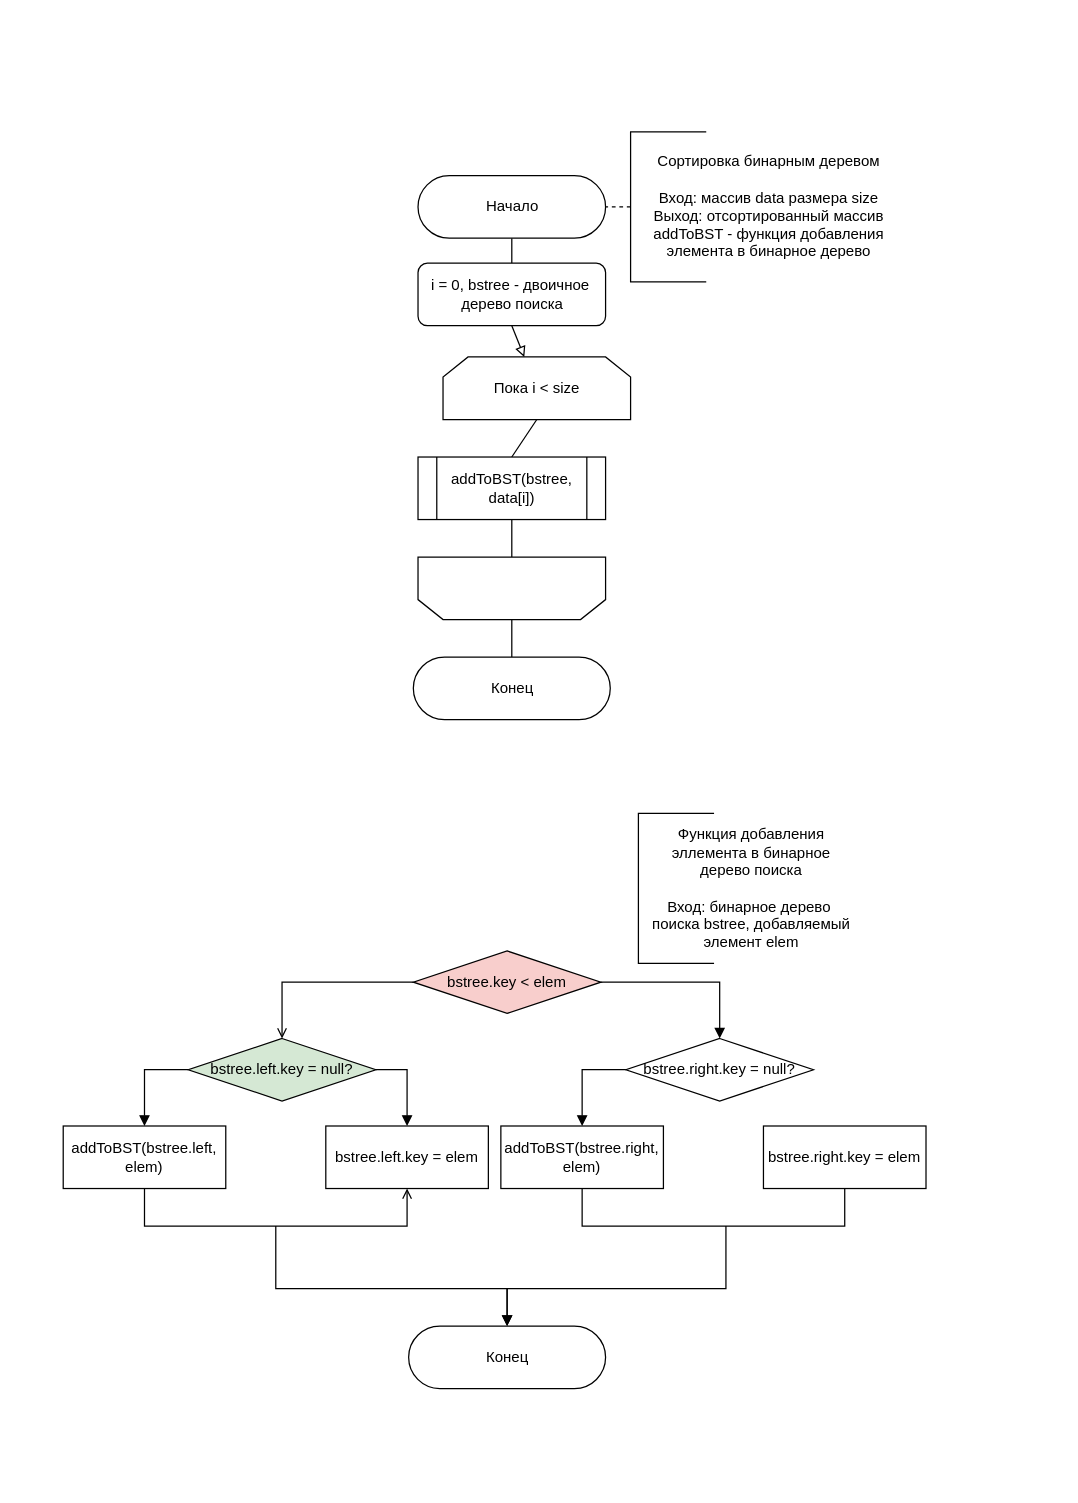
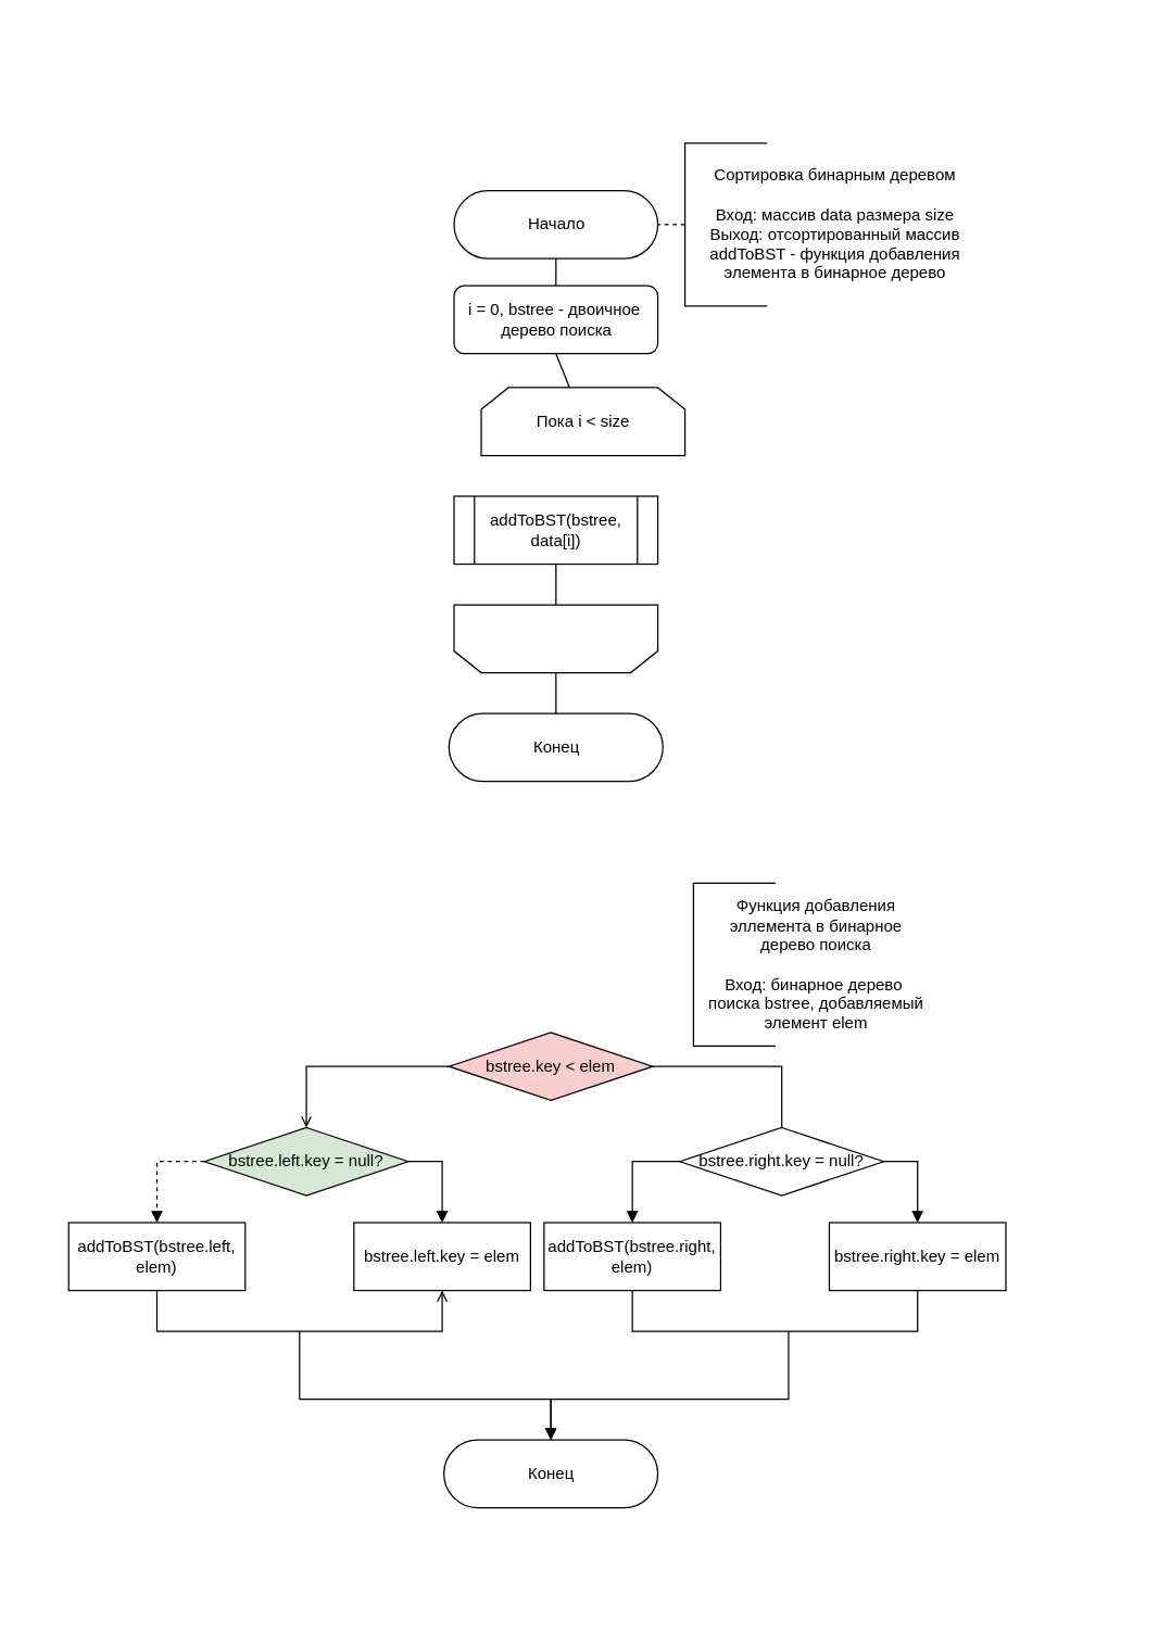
  <mxCell id="0" />
  <mxCell id="1" parent="0" />
  <mxCell id="2" value="" style="whiteSpace=wrap;html=1;fillColor=none;strokeColor=none;" parent="1" vertex="1"><mxGeometry width="820" height="1160" as="geometry" x="20" y="20" /></mxCell>
  <mxCell id="3" style="edgeStyle=none;html=1;exitX=0.5;exitY=0.5;exitDx=0;exitDy=25;exitPerimeter=0;entryX=0.5;entryY=0;entryDx=0;entryDy=0;endArrow=none;endFill=0;" parent="1" source="4" target="10" edge="1"><mxGeometry relative="1" as="geometry" /></mxCell>
  <mxCell id="4" value="Начало" style="html=1;dashed=0;whitespace=wrap;shape=mxgraph.dfd.start" parent="1" vertex="1"><mxGeometry x="333.75" y="140" width="150" height="50" as="geometry" /></mxCell>
  <mxCell id="5" style="edgeStyle=orthogonalEdgeStyle;rounded=0;orthogonalLoop=1;jettySize=auto;html=1;exitX=0.5;exitY=1;exitDx=0;exitDy=0;entryX=1;entryY=0.5;entryDx=0;entryDy=0;entryPerimeter=0;endArrow=none;endFill=0;dashed=1;" parent="1" source="6" target="4" edge="1"><mxGeometry relative="1" as="geometry" /></mxCell>
  <mxCell id="6" value="" style="shape=partialRectangle;whiteSpace=wrap;html=1;bottom=1;right=1;left=1;top=0;fillColor=none;routingCenterX=-0.5;rotation=90;" parent="1" vertex="1"><mxGeometry x="473.75" y="135" width="120" height="60" as="geometry" /></mxCell>
  <mxCell id="7" value="Сортировка бинарным деревом&lt;br&gt;&lt;br&gt;Вход: массив data размера size&lt;br&gt;Выход: отсортированный массив&lt;br&gt;addToBST - функция добавления&lt;br&gt;элемента в бинарное дерево" style="text;html=1;align=center;verticalAlign=middle;resizable=0;points=[];autosize=1;strokeColor=none;" parent="1" vertex="1"><mxGeometry x="513.75" y="120" width="200" height="90" as="geometry" /></mxCell>
  <mxCell id="8" value="Конец" style="html=1;dashed=0;whitespace=wrap;shape=mxgraph.dfd.start" parent="1" vertex="1"><mxGeometry x="330" y="525" width="157.5" height="50" as="geometry" /></mxCell>
- <mxCell id="9" style="edgeStyle=none;rounded=0;html=1;exitX=0.5;exitY=1;exitDx=0;exitDy=0;endArrow=block;endFill=0;" parent="1" source="10" target="12" edge="1"><mxGeometry relative="1" as="geometry" /></mxCell>
+ <mxCell id="9" style="edgeStyle=none;rounded=0;html=1;exitX=0.5;exitY=1;exitDx=0;exitDy=0;endArrow=none;endFill=0;" parent="1" source="10" target="12" edge="1"><mxGeometry relative="1" as="geometry" /></mxCell>
  <mxCell id="10" value="i = 0, bstree - двоичное&amp;nbsp;&lt;br&gt;дерево поиска" style="html=1;dashed=0;whitespace=wrap;rounded=1;" parent="1" vertex="1"><mxGeometry x="333.75" y="210" width="150" height="50" as="geometry" /></mxCell>
- <mxCell id="11" style="edgeStyle=none;html=1;exitX=0.5;exitY=1;exitDx=0;exitDy=0;entryX=0.5;entryY=0;entryDx=0;entryDy=0;endArrow=none;endFill=0;" edge="1" parent="1" source="12" target="16"><mxGeometry relative="1" as="geometry" /></mxCell>
  <mxCell id="12" value="Пока i &amp;lt; size" style="shape=loopLimit;whiteSpace=wrap;html=1;" parent="1" vertex="1"><mxGeometry x="353.75" y="285" width="150" height="50" as="geometry" /></mxCell>
  <mxCell id="13" style="edgeStyle=none;html=1;exitX=0.5;exitY=0;exitDx=0;exitDy=0;entryX=0.5;entryY=0.5;entryDx=0;entryDy=-25;entryPerimeter=0;endArrow=none;endFill=0;" edge="1" parent="1" source="14" target="8"><mxGeometry relative="1" as="geometry" /></mxCell>
  <mxCell id="14" value="" style="shape=loopLimit;whiteSpace=wrap;html=1;rotation=-180;" parent="1" vertex="1"><mxGeometry x="333.75" y="445" width="150" height="50" as="geometry" /></mxCell>
  <mxCell id="15" style="edgeStyle=none;html=1;exitX=0.5;exitY=1;exitDx=0;exitDy=0;entryX=0.5;entryY=1;entryDx=0;entryDy=0;endArrow=none;endFill=0;" edge="1" parent="1" source="16" target="14"><mxGeometry relative="1" as="geometry" /></mxCell>
  <mxCell id="16" value="addToBST(bstree, data[i])" style="shape=process;whiteSpace=wrap;html=1;backgroundOutline=1;rotation=0;" vertex="1" parent="1"><mxGeometry x="333.75" y="365" width="150" height="50" as="geometry" /></mxCell>
  <mxCell id="17" value="" style="shape=partialRectangle;whiteSpace=wrap;html=1;bottom=1;right=1;left=1;top=0;fillColor=none;routingCenterX=-0.5;rotation=90;" vertex="1" parent="1"><mxGeometry x="480" y="680" width="120" height="60" as="geometry" /></mxCell>
  <mxCell id="18" value="Функция добавления&lt;br&gt;эллемента в бинарное&lt;br&gt;дерево поиска&lt;br&gt;&lt;br&gt;Вход: бинарное дерево&amp;nbsp;&lt;br&gt;поиска bstree, добавляемый&lt;br&gt;элемент elem" style="text;html=1;align=center;verticalAlign=middle;resizable=0;points=[];autosize=1;strokeColor=none;" vertex="1" parent="1"><mxGeometry x="510" y="660" width="180" height="100" as="geometry" /></mxCell>
  <mxCell id="19" style="edgeStyle=none;rounded=0;html=1;exitX=0;exitY=0.5;exitDx=0;exitDy=0;entryX=0.5;entryY=0;entryDx=0;entryDy=0;endArrow=open;endFill=1;" edge="1" parent="1" source="21" target="27"><mxGeometry relative="1" as="geometry"><Array as="points"><mxPoint x="225" y="785" /></Array></mxGeometry></mxCell>
- <mxCell id="20" style="edgeStyle=none;rounded=0;html=1;exitX=1;exitY=0.5;exitDx=0;exitDy=0;entryX=0.5;entryY=0;entryDx=0;entryDy=0;endArrow=block;endFill=1;" edge="1" parent="1" source="21" target="24"><mxGeometry relative="1" as="geometry"><Array as="points"><mxPoint x="575" y="785" /></Array></mxGeometry></mxCell>
+ <mxCell id="20" style="edgeStyle=none;rounded=0;html=1;exitX=1;exitY=0.5;exitDx=0;exitDy=0;entryX=0.5;entryY=0;entryDx=0;entryDy=0;endArrow=none;endFill=1;" edge="1" parent="1" source="21" target="24"><mxGeometry relative="1" as="geometry"><Array as="points"><mxPoint x="575" y="785" /></Array></mxGeometry></mxCell>
  <mxCell id="21" value="bstree.key &amp;lt; elem" style="rhombus;whiteSpace=wrap;html=1;rotation=0;fillColor=#f8cecc;" vertex="1" parent="1"><mxGeometry x="330" y="760" width="150" height="50" as="geometry" /></mxCell>
  <mxCell id="22" style="edgeStyle=none;rounded=0;html=1;exitX=0;exitY=0.5;exitDx=0;exitDy=0;entryX=0.5;entryY=0;entryDx=0;entryDy=0;endArrow=block;endFill=1;" edge="1" parent="1" source="24" target="29"><mxGeometry relative="1" as="geometry"><Array as="points"><mxPoint x="465" y="855" /></Array></mxGeometry></mxCell>
+ <mxCell id="23" style="edgeStyle=none;rounded=0;html=1;exitX=1;exitY=0.5;exitDx=0;exitDy=0;entryX=0.5;entryY=0;entryDx=0;entryDy=0;endArrow=block;endFill=1;" edge="1" parent="1" source="24" target="35"><mxGeometry relative="1" as="geometry"><Array as="points"><mxPoint x="675" y="855" /></Array></mxGeometry></mxCell>
  <mxCell id="24" value="bstree.right.key = null?" style="rhombus;whiteSpace=wrap;html=1;rotation=0;" vertex="1" parent="1"><mxGeometry x="500" y="830" width="150" height="50" as="geometry" /></mxCell>
- <mxCell id="25" style="edgeStyle=none;html=1;exitX=0;exitY=0.5;exitDx=0;exitDy=0;entryX=0.5;entryY=0;entryDx=0;entryDy=0;endArrow=block;endFill=1;rounded=0;" edge="1" parent="1" source="27" target="31"><mxGeometry relative="1" as="geometry"><Array as="points"><mxPoint x="115" y="855" /></Array></mxGeometry></mxCell>
+ <mxCell id="25" style="edgeStyle=none;html=1;exitX=0;exitY=0.5;exitDx=0;exitDy=0;entryX=0.5;entryY=0;entryDx=0;entryDy=0;endArrow=block;endFill=1;rounded=0;dashed=1;" edge="1" parent="1" source="27" target="31"><mxGeometry relative="1" as="geometry"><Array as="points"><mxPoint x="115" y="855" /></Array></mxGeometry></mxCell>
  <mxCell id="26" style="edgeStyle=none;rounded=0;html=1;exitX=1;exitY=0.5;exitDx=0;exitDy=0;entryX=0.5;entryY=0;entryDx=0;entryDy=0;endArrow=block;endFill=1;" edge="1" parent="1" source="27" target="33"><mxGeometry relative="1" as="geometry"><Array as="points"><mxPoint x="325" y="855" /></Array></mxGeometry></mxCell>
  <mxCell id="27" value="bstree.left.key = null?" style="rhombus;whiteSpace=wrap;html=1;rotation=0;fillColor=#d5e8d4;" vertex="1" parent="1"><mxGeometry x="150" y="830" width="150" height="50" as="geometry" /></mxCell>
  <mxCell id="28" style="edgeStyle=none;rounded=0;html=1;entryX=0.5;entryY=0.5;entryDx=0;entryDy=-25;entryPerimeter=0;endArrow=block;endFill=1;" edge="1" parent="1" target="36"><mxGeometry relative="1" as="geometry"><mxPoint x="580" y="980" as="sourcePoint" /><Array as="points"><mxPoint x="580" y="1030" /><mxPoint x="405" y="1030" /></Array></mxGeometry></mxCell>
  <mxCell id="29" value="addToBST(bstree.right, elem)" style="rounded=0;whiteSpace=wrap;html=1;rotation=0;" vertex="1" parent="1"><mxGeometry x="400" y="900" width="130" height="50" as="geometry" /></mxCell>
  <mxCell id="30" style="edgeStyle=none;rounded=0;html=1;exitX=0.5;exitY=1;exitDx=0;exitDy=0;entryX=0.5;entryY=1;entryDx=0;entryDy=0;endArrow=open;endFill=0;" edge="1" parent="1" source="31" target="33"><mxGeometry relative="1" as="geometry"><Array as="points"><mxPoint x="115" y="980" /><mxPoint x="220" y="980" /><mxPoint x="325" y="980" /></Array></mxGeometry></mxCell>
  <mxCell id="31" value="addToBST(bstree.left, elem)" style="rounded=0;whiteSpace=wrap;html=1;rotation=0;" vertex="1" parent="1"><mxGeometry x="50" y="900" width="130" height="50" as="geometry" /></mxCell>
  <mxCell id="32" style="edgeStyle=none;rounded=0;html=1;entryX=0.5;entryY=0.5;entryDx=0;entryDy=-25;entryPerimeter=0;endArrow=block;endFill=1;" edge="1" parent="1" target="36"><mxGeometry relative="1" as="geometry"><mxPoint x="220" y="980" as="sourcePoint" /><Array as="points"><mxPoint x="220" y="1030" /><mxPoint x="405" y="1030" /></Array></mxGeometry></mxCell>
  <mxCell id="33" value="bstree.left.key = elem" style="rounded=0;whiteSpace=wrap;html=1;rotation=0;" vertex="1" parent="1"><mxGeometry x="260" y="900" width="130" height="50" as="geometry" /></mxCell>
  <mxCell id="34" style="edgeStyle=none;rounded=0;html=1;exitX=0.5;exitY=1;exitDx=0;exitDy=0;entryX=0.5;entryY=1;entryDx=0;entryDy=0;endArrow=none;endFill=0;" edge="1" parent="1" source="35" target="29"><mxGeometry relative="1" as="geometry"><Array as="points"><mxPoint x="675" y="980" /><mxPoint x="465" y="980" /></Array></mxGeometry></mxCell>
  <mxCell id="35" value="bstree.right.key = elem" style="rounded=0;whiteSpace=wrap;html=1;rotation=0;" vertex="1" parent="1"><mxGeometry x="610" y="900" width="130" height="50" as="geometry" /></mxCell>
  <mxCell id="36" value="Конец" style="html=1;dashed=0;whitespace=wrap;shape=mxgraph.dfd.start" vertex="1" parent="1"><mxGeometry x="326.25" y="1060" width="157.5" height="50" as="geometry" /></mxCell>
